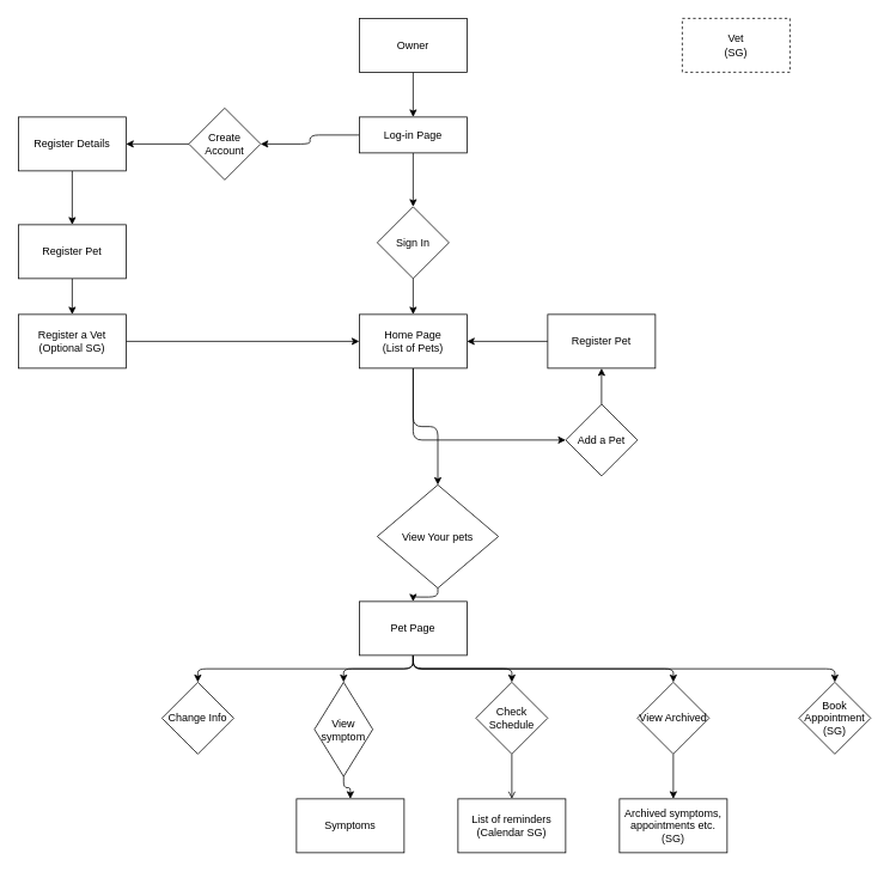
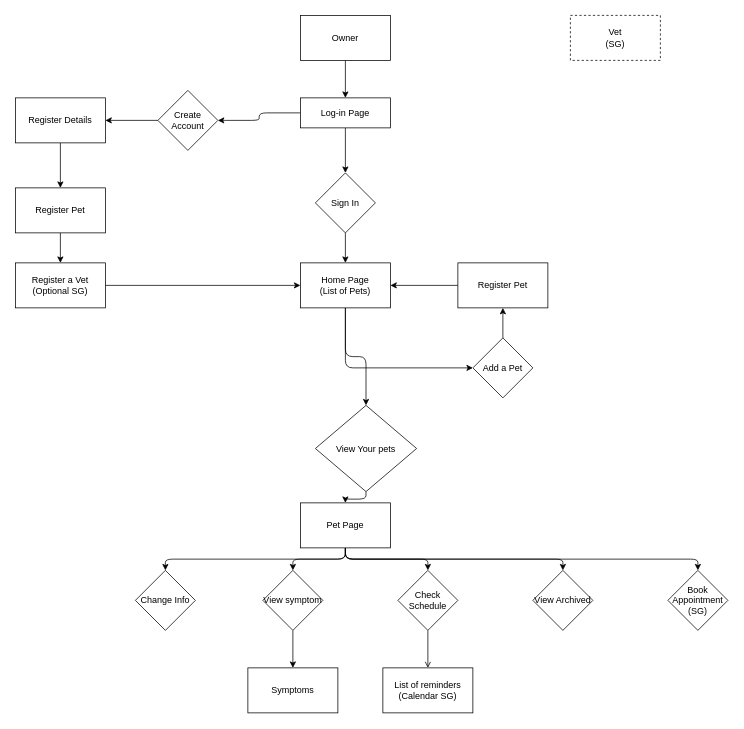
  <mxCell id="0" />
  <mxCell id="1" parent="0" />
  <mxCell id="2" style="edgeStyle=orthogonalEdgeStyle;html=1;exitX=0.5;exitY=1;exitDx=0;exitDy=0;" edge="1" parent="1" source="3" target="7"><mxGeometry relative="1" as="geometry" /></mxCell>
  <mxCell id="3" value="Owner" style="whiteSpace=wrap;html=1;" vertex="1" parent="1"><mxGeometry x="400" y="20" width="120" height="60" as="geometry" /></mxCell>
  <mxCell id="4" value="Vet&lt;br&gt;(SG)" style="whiteSpace=wrap;html=1;dashed=1;" vertex="1" parent="1"><mxGeometry x="760" y="20" width="120" height="60" as="geometry" /></mxCell>
  <mxCell id="5" style="edgeStyle=orthogonalEdgeStyle;html=1;exitX=0;exitY=0.5;exitDx=0;exitDy=0;entryX=1;entryY=0.5;entryDx=0;entryDy=0;" edge="1" parent="1" source="7" target="11"><mxGeometry relative="1" as="geometry" /></mxCell>
  <mxCell id="6" style="edgeStyle=orthogonalEdgeStyle;html=1;exitX=0.5;exitY=1;exitDx=0;exitDy=0;entryX=0.5;entryY=0;entryDx=0;entryDy=0;" edge="1" parent="1" source="7" target="9"><mxGeometry relative="1" as="geometry" /></mxCell>
  <mxCell id="7" value="Log-in Page" style="whiteSpace=wrap;html=1;" vertex="1" parent="1"><mxGeometry x="400" y="130" width="120" height="40" as="geometry" /></mxCell>
  <mxCell id="8" style="edgeStyle=orthogonalEdgeStyle;html=1;exitX=0.5;exitY=1;exitDx=0;exitDy=0;entryX=0.5;entryY=0;entryDx=0;entryDy=0;" edge="1" parent="1" source="9" target="14"><mxGeometry relative="1" as="geometry" /></mxCell>
  <mxCell id="9" value="Sign In" style="rhombus;whiteSpace=wrap;html=1;" vertex="1" parent="1"><mxGeometry x="420" y="230" width="80" height="80" as="geometry" /></mxCell>
  <mxCell id="10" style="edgeStyle=orthogonalEdgeStyle;html=1;exitX=0;exitY=0.5;exitDx=0;exitDy=0;" edge="1" parent="1" source="11" target="16"><mxGeometry relative="1" as="geometry" /></mxCell>
  <mxCell id="11" value="Create Account" style="rhombus;whiteSpace=wrap;html=1;" vertex="1" parent="1"><mxGeometry x="210" y="120" width="80" height="80" as="geometry" /></mxCell>
  <mxCell id="12" style="edgeStyle=orthogonalEdgeStyle;html=1;exitX=0.5;exitY=1;exitDx=0;exitDy=0;entryX=0;entryY=0.5;entryDx=0;entryDy=0;" edge="1" parent="1" source="14" target="22"><mxGeometry relative="1" as="geometry" /></mxCell>
  <mxCell id="13" style="edgeStyle=orthogonalEdgeStyle;html=1;exitX=0.5;exitY=1;exitDx=0;exitDy=0;entryX=0.5;entryY=0;entryDx=0;entryDy=0;" edge="1" parent="1" source="14" target="24"><mxGeometry relative="1" as="geometry" /></mxCell>
  <mxCell id="14" value="Home Page&lt;br&gt;(List of Pets)" style="whiteSpace=wrap;html=1;" vertex="1" parent="1"><mxGeometry x="400" y="350" width="120" height="60" as="geometry" /></mxCell>
  <mxCell id="15" style="edgeStyle=orthogonalEdgeStyle;html=1;exitX=0.5;exitY=1;exitDx=0;exitDy=0;entryX=0.5;entryY=0;entryDx=0;entryDy=0;" edge="1" parent="1" source="16" target="18"><mxGeometry relative="1" as="geometry" /></mxCell>
  <mxCell id="16" value="Register Details" style="whiteSpace=wrap;html=1;" vertex="1" parent="1"><mxGeometry x="20" y="130" width="120" height="60" as="geometry" /></mxCell>
  <mxCell id="17" style="edgeStyle=orthogonalEdgeStyle;html=1;exitX=0.5;exitY=1;exitDx=0;exitDy=0;entryX=0.5;entryY=0;entryDx=0;entryDy=0;" edge="1" parent="1" source="18" target="20"><mxGeometry relative="1" as="geometry" /></mxCell>
  <mxCell id="18" value="Register Pet" style="whiteSpace=wrap;html=1;" vertex="1" parent="1"><mxGeometry x="20" y="250" width="120" height="60" as="geometry" /></mxCell>
  <mxCell id="19" style="edgeStyle=orthogonalEdgeStyle;html=1;exitX=1;exitY=0.5;exitDx=0;exitDy=0;entryX=0;entryY=0.5;entryDx=0;entryDy=0;" edge="1" parent="1" source="20" target="14"><mxGeometry relative="1" as="geometry" /></mxCell>
  <mxCell id="20" value="Register a Vet&lt;br&gt;(Optional SG)" style="whiteSpace=wrap;html=1;" vertex="1" parent="1"><mxGeometry x="20" y="350" width="120" height="60" as="geometry" /></mxCell>
  <mxCell id="21" style="edgeStyle=orthogonalEdgeStyle;html=1;exitX=0.5;exitY=0;exitDx=0;exitDy=0;entryX=0.5;entryY=1;entryDx=0;entryDy=0;" edge="1" parent="1" source="22" target="26"><mxGeometry relative="1" as="geometry" /></mxCell>
  <mxCell id="22" value="Add a Pet" style="rhombus;whiteSpace=wrap;html=1;" vertex="1" parent="1"><mxGeometry x="630" y="450" width="80" height="80" as="geometry" /></mxCell>
  <mxCell id="23" style="edgeStyle=orthogonalEdgeStyle;html=1;exitX=0.5;exitY=1;exitDx=0;exitDy=0;" edge="1" parent="1" source="24" target="32"><mxGeometry relative="1" as="geometry" /></mxCell>
  <mxCell id="24" value="View Your pets" style="rhombus;whiteSpace=wrap;html=1;" vertex="1" parent="1"><mxGeometry x="420" y="540" width="135" height="115" as="geometry" /></mxCell>
  <mxCell id="25" style="edgeStyle=orthogonalEdgeStyle;html=1;exitX=0;exitY=0.5;exitDx=0;exitDy=0;entryX=1;entryY=0.5;entryDx=0;entryDy=0;" edge="1" parent="1" source="26" target="14"><mxGeometry relative="1" as="geometry" /></mxCell>
  <mxCell id="26" value="Register Pet" style="whiteSpace=wrap;html=1;" vertex="1" parent="1"><mxGeometry x="610" y="350" width="120" height="60" as="geometry" /></mxCell>
  <mxCell id="27" style="edgeStyle=orthogonalEdgeStyle;html=1;exitX=0.5;exitY=1;exitDx=0;exitDy=0;" edge="1" parent="1" source="32" target="35"><mxGeometry relative="1" as="geometry" /></mxCell>
  <mxCell id="28" style="edgeStyle=orthogonalEdgeStyle;html=1;exitX=0.5;exitY=1;exitDx=0;exitDy=0;entryX=0.5;entryY=0;entryDx=0;entryDy=0;" edge="1" parent="1" source="32" target="37"><mxGeometry relative="1" as="geometry" /></mxCell>
  <mxCell id="29" style="edgeStyle=orthogonalEdgeStyle;html=1;exitX=0.5;exitY=1;exitDx=0;exitDy=0;" edge="1" parent="1" source="32" target="33"><mxGeometry relative="1" as="geometry" /></mxCell>
  <mxCell id="30" style="edgeStyle=orthogonalEdgeStyle;html=1;exitX=0.5;exitY=1;exitDx=0;exitDy=0;" edge="1" parent="1" source="32" target="41"><mxGeometry relative="1" as="geometry" /></mxCell>
  <mxCell id="31" style="edgeStyle=orthogonalEdgeStyle;html=1;exitX=0.5;exitY=1;exitDx=0;exitDy=0;entryX=0.5;entryY=0;entryDx=0;entryDy=0;" edge="1" parent="1" source="32" target="43"><mxGeometry relative="1" as="geometry" /></mxCell>
  <mxCell id="32" value="Pet Page" style="whiteSpace=wrap;html=1;" vertex="1" parent="1"><mxGeometry x="400" y="670" width="120" height="60" as="geometry" /></mxCell>
  <mxCell id="33" value="Change Info" style="rhombus;whiteSpace=wrap;html=1;" vertex="1" parent="1"><mxGeometry x="180" y="760" width="80" height="80" as="geometry" /></mxCell>
  <mxCell id="34" style="edgeStyle=orthogonalEdgeStyle;html=1;exitX=0.5;exitY=1;exitDx=0;exitDy=0;entryX=0.5;entryY=0;entryDx=0;entryDy=0;" edge="1" parent="1" source="35" target="38"><mxGeometry relative="1" as="geometry" /></mxCell>
- <mxCell id="35" value="View symptom" style="rhombus;whiteSpace=wrap;html=1;" vertex="1" parent="1"><mxGeometry x="350" y="760" width="65" height="105" as="geometry" /></mxCell>
+ <mxCell id="35" value="View symptom" style="rhombus;whiteSpace=wrap;html=1;" vertex="1" parent="1"><mxGeometry x="350" y="760" width="80" height="80" as="geometry" /></mxCell>
  <mxCell id="36" style="edgeStyle=orthogonalEdgeStyle;html=1;exitX=0.5;exitY=1;exitDx=0;exitDy=0;entryX=0.5;entryY=0;entryDx=0;entryDy=0;endArrow=open;" edge="1" parent="1" source="37" target="39"><mxGeometry relative="1" as="geometry" /></mxCell>
  <mxCell id="37" value="Check Schedule" style="rhombus;whiteSpace=wrap;html=1;" vertex="1" parent="1"><mxGeometry x="530" y="760" width="80" height="80" as="geometry" /></mxCell>
  <mxCell id="38" value="Symptoms" style="whiteSpace=wrap;html=1;" vertex="1" parent="1"><mxGeometry x="330" y="890" width="120" height="60" as="geometry" /></mxCell>
  <mxCell id="39" value="List of reminders&lt;br&gt;(Calendar SG)" style="whiteSpace=wrap;html=1;" vertex="1" parent="1"><mxGeometry x="510" y="890" width="120" height="60" as="geometry" /></mxCell>
- <mxCell id="40" style="edgeStyle=orthogonalEdgeStyle;html=1;exitX=0.5;exitY=1;exitDx=0;exitDy=0;" edge="1" parent="1" source="41" target="42"><mxGeometry relative="1" as="geometry" /></mxCell>
  <mxCell id="41" value="View Archived" style="rhombus;whiteSpace=wrap;html=1;" vertex="1" parent="1"><mxGeometry x="710" y="760" width="80" height="80" as="geometry" /></mxCell>
- <mxCell id="42" value="Archived symptoms, appointments etc. (SG)" style="whiteSpace=wrap;html=1;" vertex="1" parent="1"><mxGeometry x="690" y="890" width="120" height="60" as="geometry" /></mxCell>
  <mxCell id="43" value="Book Appointment (SG)" style="rhombus;whiteSpace=wrap;html=1;" vertex="1" parent="1"><mxGeometry x="890" y="760" width="80" height="80" as="geometry" /></mxCell>
